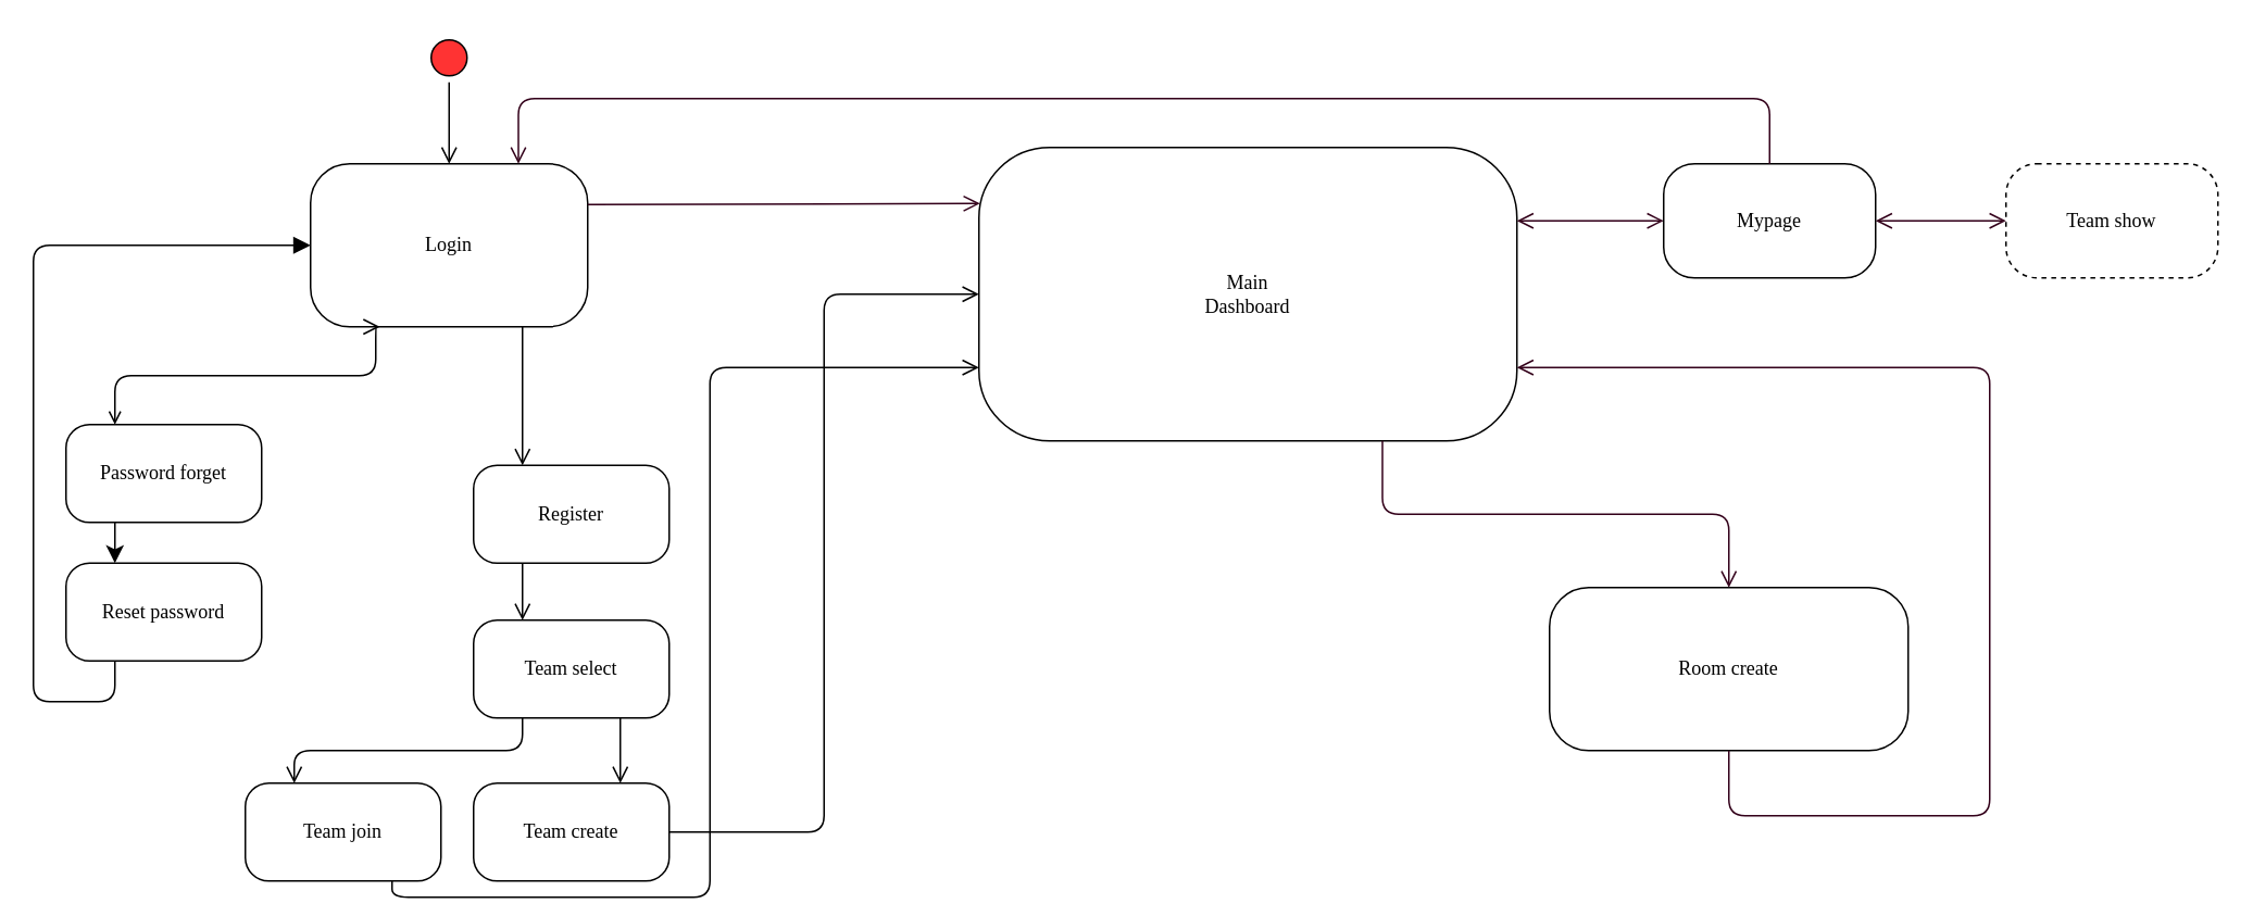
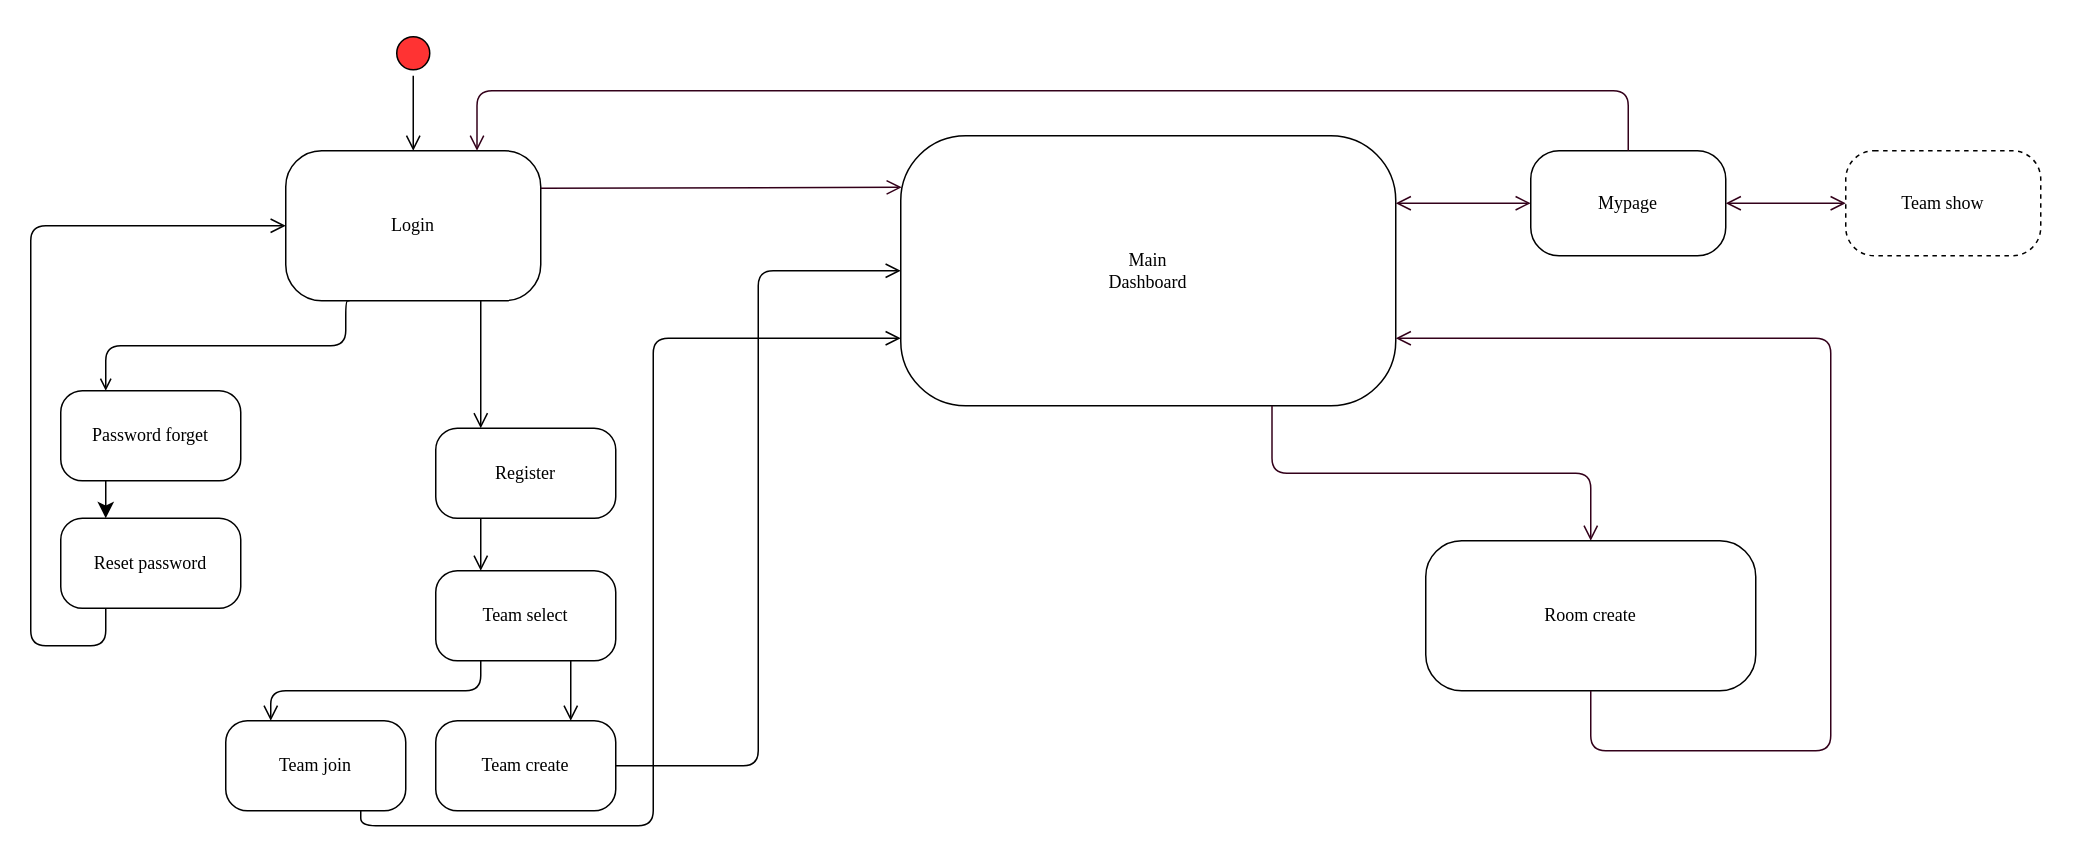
  <mxCell id="0" />
  <mxCell id="1" parent="0" />
  <mxCell id="2" value="" style="ellipse;html=1;shape=startState;fillColor=#FF3333;strokeColor=#000000;rounded=1;shadow=0;comic=0;labelBackgroundColor=none;fontFamily=Verdana;fontSize=12;fontColor=#000000;align=center;direction=south;" parent="1" vertex="1"><mxGeometry x="260" y="20" width="30" height="30" as="geometry" /></mxCell>
  <mxCell id="3" value="Password forget" style="rounded=1;whiteSpace=wrap;html=1;arcSize=24;shadow=0;comic=0;labelBackgroundColor=none;fontFamily=Verdana;fontSize=12;align=center;" parent="1" vertex="1"><mxGeometry x="40" y="260" width="120" height="60" as="geometry" /></mxCell>
  <mxCell id="4" value="Login" style="rounded=1;whiteSpace=wrap;html=1;arcSize=24;shadow=0;comic=0;labelBackgroundColor=none;fontFamily=Verdana;fontSize=12;align=center;" parent="1" vertex="1"><mxGeometry x="190" y="100" width="170" height="100" as="geometry" /></mxCell>
  <mxCell id="5" value="Main&lt;div&gt;Dashboard&lt;/div&gt;" style="rounded=1;whiteSpace=wrap;html=1;arcSize=24;shadow=0;comic=0;labelBackgroundColor=none;fontFamily=Verdana;fontSize=12;align=center;" parent="1" vertex="1"><mxGeometry x="600" y="90" width="330" height="180" as="geometry" /></mxCell>
  <mxCell id="6" style="edgeStyle=orthogonalEdgeStyle;html=1;labelBackgroundColor=none;endArrow=open;endSize=8;strokeColor=light-dark(#000000, #ff9090);fontFamily=Verdana;fontSize=12;align=left;" parent="1" source="2" target="4" edge="1"><mxGeometry relative="1" as="geometry" /></mxCell>
  <mxCell id="7" style="html=1;labelBackgroundColor=none;endArrow=open;endSize=8;strokeColor=#33001A;fontFamily=Verdana;fontSize=12;align=left;exitX=1;exitY=0.25;exitDx=0;exitDy=0;startSize=8;entryX=0.002;entryY=0.191;entryDx=0;entryDy=0;entryPerimeter=0;" parent="1" source="4" target="5" edge="1"><mxGeometry relative="1" as="geometry"><Array as="points" /><mxPoint x="600" y="126" as="targetPoint" /></mxGeometry></mxCell>
- <mxCell id="8" style="edgeStyle=orthogonalEdgeStyle;html=1;exitX=0.25;exitY=0;entryX=0.25;entryY=1;labelBackgroundColor=none;endArrow=open;endSize=8;strokeColor=#000000;fontFamily=Verdana;fontSize=12;align=left;startArrow=open;startFill=0;endFill=0;" parent="1" source="3" target="4" edge="1"><mxGeometry relative="1" as="geometry"><Array as="points"><mxPoint x="70" y="230" /><mxPoint x="230" y="230" /><mxPoint x="230" y="200" /></Array></mxGeometry></mxCell>
+ <mxCell id="8" style="edgeStyle=orthogonalEdgeStyle;html=1;exitX=0.25;exitY=0;entryX=0.25;entryY=1;labelBackgroundColor=none;endArrow=none;endSize=8;strokeColor=#000000;fontFamily=Verdana;fontSize=12;align=left;startArrow=open;startFill=0;endFill=0;" parent="1" source="3" target="4" edge="1"><mxGeometry relative="1" as="geometry"><Array as="points"><mxPoint x="70" y="230" /><mxPoint x="230" y="230" /><mxPoint x="230" y="200" /></Array></mxGeometry></mxCell>
  <mxCell id="9" style="html=1;labelBackgroundColor=none;endArrow=classic;endSize=8;strokeColor=#000000;fontFamily=Verdana;fontSize=12;align=left;exitX=0.25;exitY=1;exitDx=0;exitDy=0;entryX=0.25;entryY=0;entryDx=0;entryDy=0;" parent="1" source="3" target="11" edge="1"><mxGeometry relative="1" as="geometry"><mxPoint x="70" y="480" as="sourcePoint" /><mxPoint x="70" y="570" as="targetPoint" /></mxGeometry></mxCell>
  <mxCell id="10" value="Register" style="rounded=1;whiteSpace=wrap;html=1;arcSize=24;shadow=0;comic=0;labelBackgroundColor=none;fontFamily=Verdana;fontSize=12;align=center;" vertex="1" parent="1"><mxGeometry x="290" y="285" width="120" height="60" as="geometry" /></mxCell>
  <mxCell id="11" value="Reset password" style="rounded=1;whiteSpace=wrap;html=1;arcSize=24;shadow=0;comic=0;labelBackgroundColor=none;fontFamily=Verdana;fontSize=12;align=center;" vertex="1" parent="1"><mxGeometry x="40" y="345" width="120" height="60" as="geometry" /></mxCell>
- <mxCell id="12" style="html=1;labelBackgroundColor=none;endArrow=block;endSize=8;strokeColor=#000000;fontFamily=Verdana;fontSize=12;align=left;exitX=0.25;exitY=1;exitDx=0;exitDy=0;entryX=0;entryY=0.5;entryDx=0;entryDy=0;edgeStyle=orthogonalEdgeStyle;" edge="1" parent="1" source="11" target="4"><mxGeometry relative="1" as="geometry"><mxPoint x="90" y="640" as="sourcePoint" /><mxPoint x="70" y="735" as="targetPoint" /><Array as="points"><mxPoint x="70" y="430" /><mxPoint x="20" y="430" /><mxPoint x="20" y="150" /></Array></mxGeometry></mxCell>
+ <mxCell id="12" style="html=1;labelBackgroundColor=none;endArrow=open;endSize=8;strokeColor=#000000;fontFamily=Verdana;fontSize=12;align=left;exitX=0.25;exitY=1;exitDx=0;exitDy=0;entryX=0;entryY=0.5;entryDx=0;entryDy=0;edgeStyle=orthogonalEdgeStyle;" edge="1" parent="1" source="11" target="4"><mxGeometry relative="1" as="geometry"><mxPoint x="90" y="640" as="sourcePoint" /><mxPoint x="70" y="735" as="targetPoint" /><Array as="points"><mxPoint x="70" y="430" /><mxPoint x="20" y="430" /><mxPoint x="20" y="150" /></Array></mxGeometry></mxCell>
  <mxCell id="13" style="html=1;labelBackgroundColor=none;endArrow=open;endSize=8;strokeColor=#000000;fontFamily=Verdana;fontSize=12;align=left;exitX=0.25;exitY=1;exitDx=0;exitDy=0;entryX=0.25;entryY=0;entryDx=0;entryDy=0;" edge="1" parent="1" source="10" target="14"><mxGeometry relative="1" as="geometry"><mxPoint x="320" y="465" as="sourcePoint" /><mxPoint x="325" y="380" as="targetPoint" /></mxGeometry></mxCell>
  <mxCell id="14" value="Team select" style="rounded=1;whiteSpace=wrap;html=1;arcSize=24;shadow=0;comic=0;labelBackgroundColor=none;fontFamily=Verdana;fontSize=12;align=center;" vertex="1" parent="1"><mxGeometry x="290" y="380" width="120" height="60" as="geometry" /></mxCell>
  <mxCell id="15" style="html=1;labelBackgroundColor=none;endArrow=open;endSize=8;strokeColor=#000000;fontFamily=Verdana;fontSize=12;align=left;entryX=0.75;entryY=0;entryDx=0;entryDy=0;exitX=0.75;exitY=1;exitDx=0;exitDy=0;" edge="1" parent="1" target="16" source="14"><mxGeometry relative="1" as="geometry"><mxPoint x="320" y="430" as="sourcePoint" /><mxPoint x="320" y="590" as="targetPoint" /></mxGeometry></mxCell>
  <mxCell id="16" value="Team create" style="rounded=1;whiteSpace=wrap;html=1;arcSize=24;shadow=0;comic=0;labelBackgroundColor=none;fontFamily=Verdana;fontSize=12;align=center;" vertex="1" parent="1"><mxGeometry x="290" y="480" width="120" height="60" as="geometry" /></mxCell>
  <mxCell id="17" value="Team join" style="rounded=1;whiteSpace=wrap;html=1;arcSize=24;shadow=0;comic=0;labelBackgroundColor=none;fontFamily=Verdana;fontSize=12;align=center;" vertex="1" parent="1"><mxGeometry x="150" y="480" width="120" height="60" as="geometry" /></mxCell>
  <mxCell id="18" style="html=1;labelBackgroundColor=none;endArrow=open;endSize=8;strokeColor=#000000;fontFamily=Verdana;fontSize=12;align=left;exitX=1;exitY=0.5;exitDx=0;exitDy=0;edgeStyle=orthogonalEdgeStyle;entryX=0;entryY=0.5;entryDx=0;entryDy=0;" edge="1" parent="1" source="16" target="5"><mxGeometry relative="1" as="geometry"><mxPoint x="440" y="460" as="sourcePoint" /><mxPoint x="470" y="250" as="targetPoint" /></mxGeometry></mxCell>
  <mxCell id="19" style="html=1;labelBackgroundColor=none;endArrow=open;endSize=8;strokeColor=#000000;fontFamily=Verdana;fontSize=12;align=left;entryX=0.25;entryY=0;entryDx=0;entryDy=0;" edge="1" parent="1" target="10"><mxGeometry relative="1" as="geometry"><mxPoint x="320" y="200" as="sourcePoint" /><mxPoint x="329" y="280" as="targetPoint" /></mxGeometry></mxCell>
  <mxCell id="20" style="html=1;labelBackgroundColor=none;endArrow=open;endSize=8;strokeColor=#000000;fontFamily=Verdana;fontSize=12;align=left;entryX=0.25;entryY=0;entryDx=0;entryDy=0;exitX=0.25;exitY=1;exitDx=0;exitDy=0;edgeStyle=orthogonalEdgeStyle;" edge="1" parent="1" source="14" target="17"><mxGeometry relative="1" as="geometry"><mxPoint x="209.5" y="440" as="sourcePoint" /><mxPoint x="209.5" y="480" as="targetPoint" /></mxGeometry></mxCell>
  <mxCell id="21" style="html=1;labelBackgroundColor=none;endArrow=open;endSize=8;strokeColor=#000000;fontFamily=Verdana;fontSize=12;align=left;entryX=0;entryY=0.75;entryDx=0;entryDy=0;exitX=0.75;exitY=1;exitDx=0;exitDy=0;edgeStyle=orthogonalEdgeStyle;" edge="1" parent="1" source="17" target="5"><mxGeometry relative="1" as="geometry"><mxPoint x="230" y="380" as="sourcePoint" /><mxPoint x="230" y="420" as="targetPoint" /></mxGeometry></mxCell>
  <mxCell id="22" style="html=1;labelBackgroundColor=none;endArrow=open;endSize=8;strokeColor=#33001A;fontFamily=Verdana;fontSize=12;align=left;exitX=0.75;exitY=1;exitDx=0;exitDy=0;entryX=0.5;entryY=0;entryDx=0;entryDy=0;edgeStyle=orthogonalEdgeStyle;" edge="1" parent="1" source="5" target="23"><mxGeometry relative="1" as="geometry"><mxPoint x="930" y="170" as="sourcePoint" /><mxPoint x="1170" y="171" as="targetPoint" /></mxGeometry></mxCell>
  <mxCell id="23" value="Room create" style="rounded=1;whiteSpace=wrap;html=1;arcSize=24;shadow=0;comic=0;labelBackgroundColor=none;fontFamily=Verdana;fontSize=12;align=center;" vertex="1" parent="1"><mxGeometry x="950" y="360" width="220" height="100" as="geometry" /></mxCell>
  <mxCell id="24" style="html=1;labelBackgroundColor=none;endArrow=open;endSize=8;strokeColor=#33001A;fontFamily=Verdana;fontSize=12;align=left;entryX=0;entryY=0.5;entryDx=0;entryDy=0;exitX=1;exitY=0.25;exitDx=0;exitDy=0;startSize=8;endFill=0;startArrow=open;startFill=0;" edge="1" parent="1" source="5" target="25"><mxGeometry relative="1" as="geometry"><Array as="points" /><mxPoint x="940" y="140" as="sourcePoint" /><mxPoint x="990" y="220" as="targetPoint" /></mxGeometry></mxCell>
  <mxCell id="25" value="Mypage" style="rounded=1;whiteSpace=wrap;html=1;arcSize=27;shadow=0;comic=0;labelBackgroundColor=none;fontFamily=Verdana;fontSize=12;align=center;" vertex="1" parent="1"><mxGeometry x="1020" y="100" width="130" height="70" as="geometry" /></mxCell>
  <mxCell id="26" style="html=1;labelBackgroundColor=none;endArrow=open;endSize=8;strokeColor=#33001A;fontFamily=Verdana;fontSize=12;align=left;exitX=0.5;exitY=0;exitDx=0;exitDy=0;startSize=8;edgeStyle=orthogonalEdgeStyle;entryX=0.75;entryY=0;entryDx=0;entryDy=0;" edge="1" parent="1" source="25" target="4"><mxGeometry relative="1" as="geometry"><Array as="points"><mxPoint x="1085" y="60" /><mxPoint x="317" y="60" /></Array><mxPoint x="1040" y="70" as="sourcePoint" /><mxPoint x="420" y="20" as="targetPoint" /></mxGeometry></mxCell>
  <mxCell id="27" value="Team show" style="rounded=1;whiteSpace=wrap;html=1;arcSize=27;shadow=0;comic=0;labelBackgroundColor=none;fontFamily=Verdana;fontSize=12;align=center;dashed=1;" vertex="1" parent="1"><mxGeometry x="1230" y="100" width="130" height="70" as="geometry" /></mxCell>
  <mxCell id="28" style="html=1;labelBackgroundColor=none;endArrow=open;endSize=8;strokeColor=#33001A;fontFamily=Verdana;fontSize=12;align=left;exitX=1;exitY=0.5;exitDx=0;exitDy=0;startSize=8;entryX=0;entryY=0.5;entryDx=0;entryDy=0;startArrow=open;startFill=0;" edge="1" parent="1" source="25" target="27"><mxGeometry relative="1" as="geometry"><Array as="points" /><mxPoint x="1160" y="134.41" as="sourcePoint" /><mxPoint x="1230" y="134" as="targetPoint" /></mxGeometry></mxCell>
  <mxCell id="29" style="html=1;labelBackgroundColor=none;endArrow=open;endSize=8;strokeColor=#33001A;fontFamily=Verdana;fontSize=12;align=left;exitX=0.5;exitY=1;exitDx=0;exitDy=0;entryX=1;entryY=0.75;entryDx=0;entryDy=0;edgeStyle=orthogonalEdgeStyle;" edge="1" parent="1" source="23" target="5"><mxGeometry relative="1" as="geometry"><mxPoint x="1080" y="490" as="sourcePoint" /><mxPoint x="1292" y="580" as="targetPoint" /><Array as="points"><mxPoint x="1060" y="500" /><mxPoint x="1220" y="500" /><mxPoint x="1220" y="225" /></Array></mxGeometry></mxCell>
